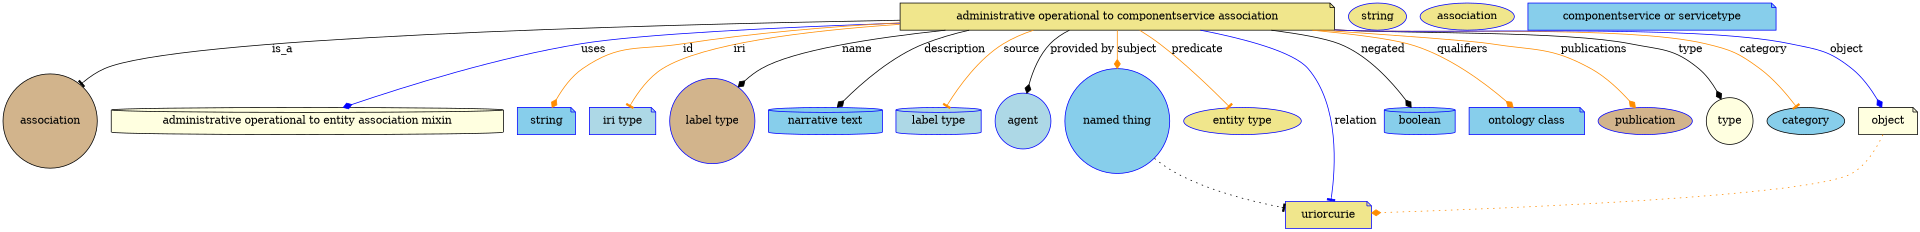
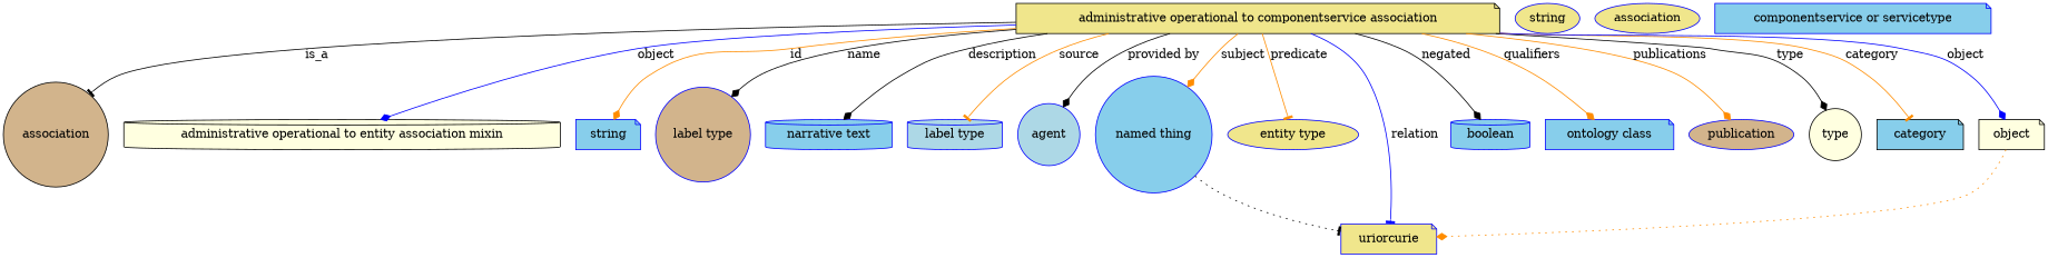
  digraph {
    node [fillcolor=skyblue shape=note style=filled color=blue]
    edge [arrowhead=diamond color=darkorange style=solid]
    n1 [fillcolor=khaki height=0.5 label="administrative operational to componentservice association" width=7.9979 color=""]
    association [fillcolor=tan height=0.5 shape=circle width=1.7332 color=""]
    "administrative operational to entity association mixin" [fillcolor=lightyellow height=0.5 shape=cylinder width=7.2216 color=""]
    n4 [height=0.5 label=string width=1.0652]
-   n5 [fillcolor=lightblue height=0.5 label="iri type" width=1.2277]
    n6 [fillcolor=tan height=0.5 label="label type" shape=circle width=1.5707]
    n7 [height=0.5 label="narrative text" shape=cylinder width=2.0943]
    n8 [fillcolor=lightblue height=0.5 label="label type" shape=cylinder width=1.5707]
    n9 [fillcolor=lightblue height=0.5 label=agent shape=circle width=1.0291]
    n10 [height=0.5 label="named thing" shape=circle width=1.9318]
    n11 [fillcolor=khaki height=0.5 label="entity type" shape=ellipse width=2.1665]
    n12 [fillcolor=khaki height=0.5 label=uriorcurie width=1.5887]
    n13 [height=0.5 label=boolean shape=cylinder width=1.2999]
    n14 [height=0.5 label="ontology class" width=2.1304]
    n15 [fillcolor=tan height=0.5 label=publication shape=ellipse width=1.7332]
    type [fillcolor=lightyellow height=0.5 shape=circle width=0.86659 color=""]
-   category [height=0.5 shape=ellipse width=1.4263 color=""]
+   category [height=0.5 width=1.4263 color=""]
    object [fillcolor=lightyellow height=0.5 width=1.0832 color=""]
    n19 [fillcolor=khaki height=0.5 label=string shape=ellipse width=1.0652]
    n20 [fillcolor=khaki height=0.5 label=association shape=ellipse width=1.7332]
    n21 [height=0.5 label="componentservice or servicetype" width=4.5677]
    n1 -> association [arrowhead=tee color=black label=is_a style=""]
-   n1 -> "administrative operational to entity association mixin" [color=blue label=uses style=""]
+   n1 -> "administrative operational to entity association mixin" [color=blue label=object style=""]
    n1 -> n4 [label=id]
-   n1 -> n5 [arrowhead=tee label=iri]
    n1 -> n6 [color=black label=name]
    n1 -> n7 [color=black label=description]
    n1 -> n8 [arrowhead=tee label=source]
    n1 -> n9 [color=black label="provided by"]
    n1 -> n10 [label=subject]
    n1 -> n11 [arrowhead=tee label=predicate]
    n1 -> n12 [arrowhead=tee color=blue label=relation]
    n1 -> n13 [color=black label=negated]
    n1 -> n14 [label=qualifiers]
    n1 -> n15 [label=publications]
    n1 -> type [color=black label=type]
    n1 -> category [arrowhead=tee label=category]
    n1 -> object [color=blue label=object]
    n10 -> n12 [arrowhead=tee color=black style=dotted]
    object -> n12 [style=dotted]
  }
